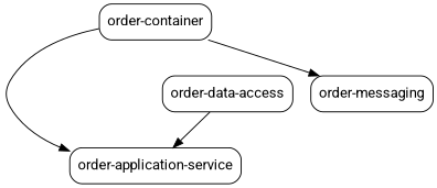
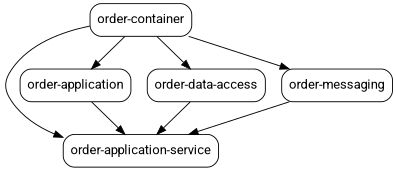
  digraph {
    fontname=Roboto
    node [fontname=Roboto fontsize=14 shape=box style=rounded]
    edge [fontname=Roboto fontsize=10]
    n1 [label=<order-application-service>]
+   n2 [label=<order-application>]
    n3 [label=<order-data-access>]
    n4 [label=<order-messaging>]
    n5 [label=<order-container>]
+   n2 -> n1
    n3 -> n1
+   n4 -> n1
    n5 -> n1
+   n5 -> n2
+   n5 -> n3
    n5 -> n4
  }
